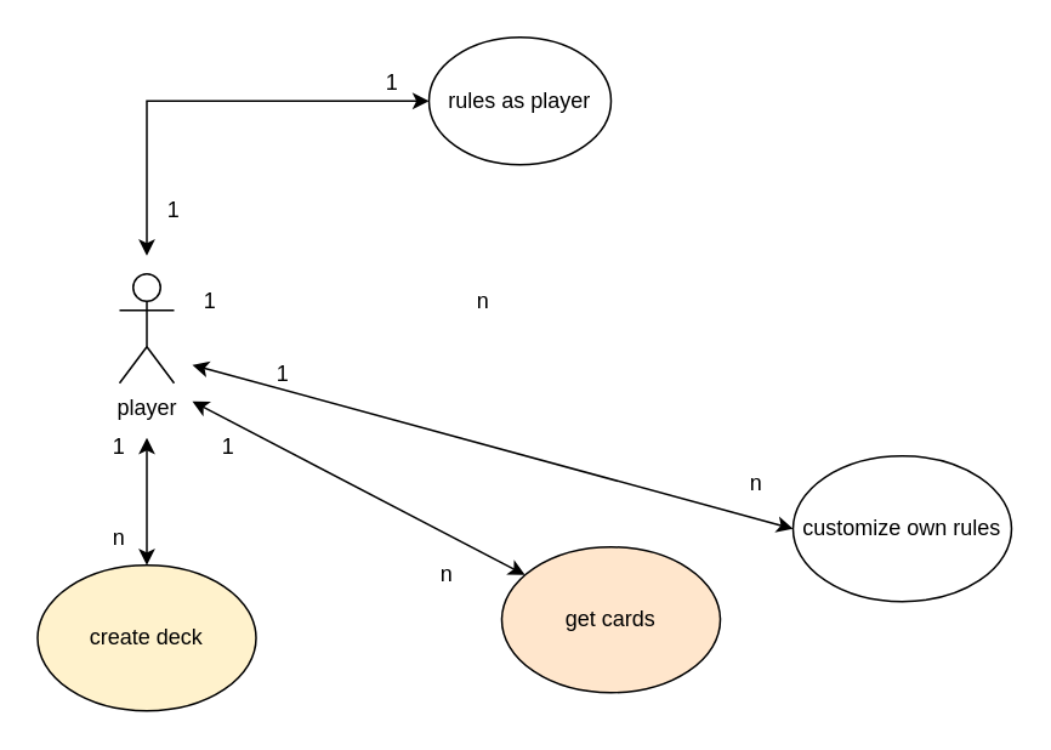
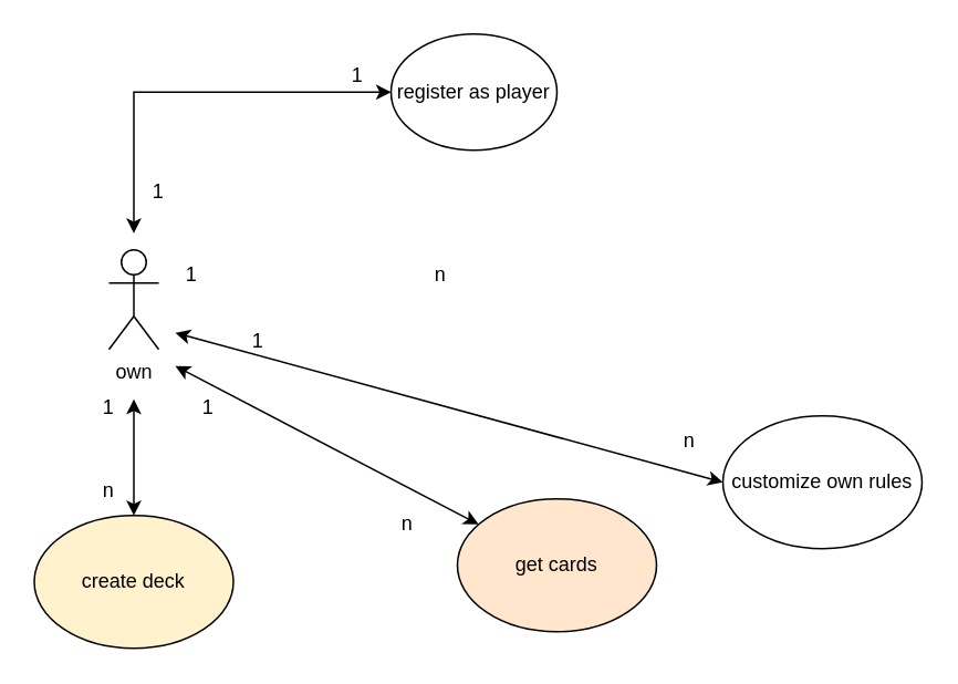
  <mxCell id="0" />
  <mxCell id="1" parent="0" />
- <mxCell id="2" value="player" style="shape=umlActor;verticalLabelPosition=bottom;verticalAlign=top;html=1;fontFamily=Helvetica;fontSize=12;fontColor=default;align=center;strokeColor=default;fillColor=default;" parent="1" vertex="1"><mxGeometry x="65" y="150" width="30" height="60" as="geometry" /></mxCell>
- <mxCell id="3" value="rules as player" style="ellipse;whiteSpace=wrap;html=1;" parent="1" vertex="1"><mxGeometry x="235" y="20" width="100" height="70" as="geometry" /></mxCell>
+ <mxCell id="2" value="own" style="shape=umlActor;verticalLabelPosition=bottom;verticalAlign=top;html=1;fontFamily=Helvetica;fontSize=12;fontColor=default;align=center;strokeColor=default;fillColor=default;" parent="1" vertex="1"><mxGeometry x="65" y="150" width="30" height="60" as="geometry" /></mxCell>
+ <mxCell id="3" value="register as player" style="ellipse;whiteSpace=wrap;html=1;" parent="1" vertex="1"><mxGeometry x="235" y="20" width="100" height="70" as="geometry" /></mxCell>
  <mxCell id="4" value="" style="endArrow=classic;startArrow=classic;html=1;rounded=0;entryX=0;entryY=0.5;entryDx=0;entryDy=0;" parent="1" target="3" edge="1"><mxGeometry width="50" height="50" relative="1" as="geometry"><mxPoint x="80" y="140" as="sourcePoint" /><mxPoint x="395" y="350" as="targetPoint" /><Array as="points"><mxPoint x="80" y="55" /></Array></mxGeometry></mxCell>
  <mxCell id="5" value="create deck" style="ellipse;whiteSpace=wrap;html=1;fillColor=#fff2cc;" parent="1" vertex="1"><mxGeometry x="20" y="310" width="120" height="80" as="geometry" /></mxCell>
  <mxCell id="6" value="" style="endArrow=classic;startArrow=classic;html=1;rounded=0;exitX=0.5;exitY=0;exitDx=0;exitDy=0;" parent="1" source="5" edge="1"><mxGeometry width="50" height="50" relative="1" as="geometry"><mxPoint x="355" y="280" as="sourcePoint" /><mxPoint x="80" y="240" as="targetPoint" /><Array as="points" /></mxGeometry></mxCell>
  <mxCell id="7" value="get cards" style="ellipse;whiteSpace=wrap;html=1;fillColor=#ffe6cc;" parent="1" vertex="1"><mxGeometry x="275" y="300" width="120" height="80" as="geometry" /></mxCell>
  <mxCell id="8" value="" style="endArrow=classic;startArrow=classic;html=1;rounded=0;" parent="1" target="7" edge="1"><mxGeometry width="50" height="50" relative="1" as="geometry"><mxPoint x="105" y="220" as="sourcePoint" /><mxPoint x="405" y="230" as="targetPoint" /></mxGeometry></mxCell>
  <mxCell id="9" value="customize own rules" style="ellipse;whiteSpace=wrap;html=1;" parent="1" vertex="1"><mxGeometry x="435" y="250" width="120" height="80" as="geometry" /></mxCell>
  <mxCell id="10" value="" style="endArrow=classic;startArrow=classic;html=1;rounded=0;entryX=0;entryY=0.5;entryDx=0;entryDy=0;" parent="1" target="9" edge="1"><mxGeometry width="50" height="50" relative="1" as="geometry"><mxPoint x="105" y="200" as="sourcePoint" /><mxPoint x="405" y="130" as="targetPoint" /></mxGeometry></mxCell>
  <mxCell id="11" value="1" style="text;html=1;strokeColor=none;fillColor=none;align=center;verticalAlign=middle;whiteSpace=wrap;rounded=0;" parent="1" vertex="1"><mxGeometry x="85" y="150" width="60" height="30" as="geometry" /></mxCell>
  <mxCell id="12" value="n" style="text;html=1;strokeColor=none;fillColor=none;align=center;verticalAlign=middle;whiteSpace=wrap;rounded=0;" parent="1" vertex="1"><mxGeometry x="235" y="150" width="60" height="30" as="geometry" /></mxCell>
  <mxCell id="13" value="1" style="text;html=1;strokeColor=none;fillColor=none;align=center;verticalAlign=middle;whiteSpace=wrap;rounded=0;" parent="1" vertex="1"><mxGeometry x="65" y="100" width="60" height="30" as="geometry" /></mxCell>
  <mxCell id="14" value="1" style="text;html=1;strokeColor=none;fillColor=none;align=center;verticalAlign=middle;whiteSpace=wrap;rounded=0;" parent="1" vertex="1"><mxGeometry x="185" y="30" width="60" height="30" as="geometry" /></mxCell>
  <mxCell id="15" value="1" style="text;html=1;strokeColor=none;fillColor=none;align=center;verticalAlign=middle;whiteSpace=wrap;rounded=0;" parent="1" vertex="1"><mxGeometry x="125" y="190" width="60" height="30" as="geometry" /></mxCell>
  <mxCell id="16" value="n" style="text;html=1;strokeColor=none;fillColor=none;align=center;verticalAlign=middle;whiteSpace=wrap;rounded=0;" parent="1" vertex="1"><mxGeometry x="385" y="250" width="60" height="30" as="geometry" /></mxCell>
  <mxCell id="17" value="1" style="text;html=1;strokeColor=none;fillColor=none;align=center;verticalAlign=middle;whiteSpace=wrap;rounded=0;" parent="1" vertex="1"><mxGeometry x="95" y="230" width="60" height="30" as="geometry" /></mxCell>
  <mxCell id="18" value="n" style="text;html=1;strokeColor=none;fillColor=none;align=center;verticalAlign=middle;whiteSpace=wrap;rounded=0;" parent="1" vertex="1"><mxGeometry x="215" y="300" width="60" height="30" as="geometry" /></mxCell>
  <mxCell id="19" value="1" style="text;html=1;strokeColor=none;fillColor=none;align=center;verticalAlign=middle;whiteSpace=wrap;rounded=0;" parent="1" vertex="1"><mxGeometry x="35" y="230" width="60" height="30" as="geometry" /></mxCell>
  <mxCell id="20" value="n" style="text;html=1;strokeColor=none;fillColor=none;align=center;verticalAlign=middle;whiteSpace=wrap;rounded=0;" parent="1" vertex="1"><mxGeometry x="35" y="280" width="60" height="30" as="geometry" /></mxCell>
